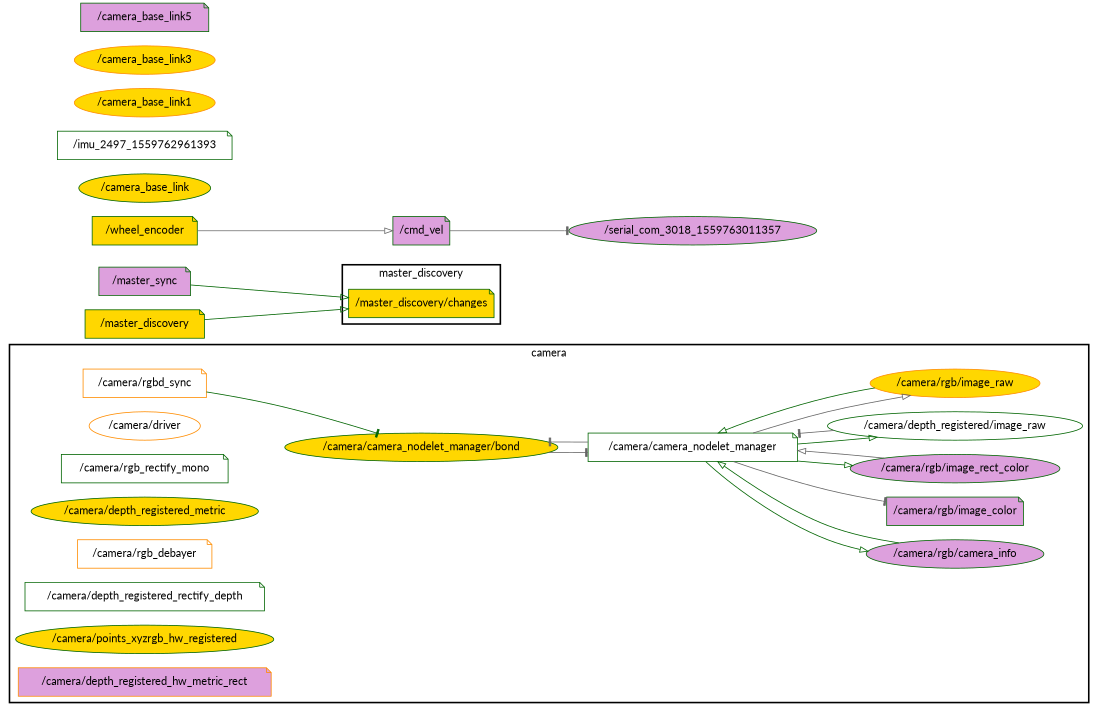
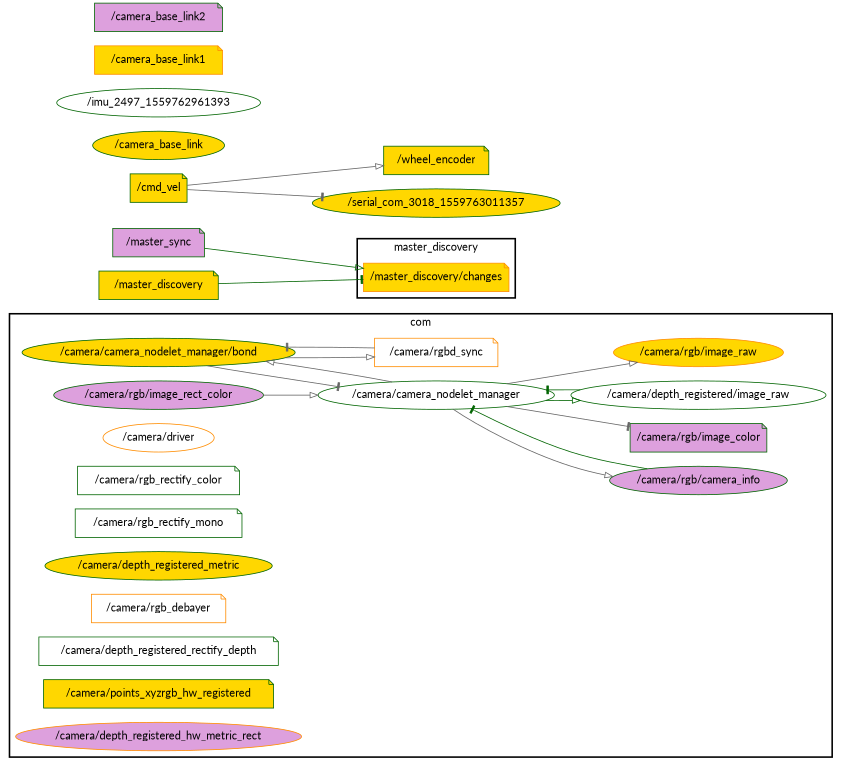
  digraph {
    compound=True
    fontname=Lato
    rank=same
    rankdir=LR
    ranksep=0.2
    node [color=darkgreen fillcolor=gold fontname=Lato shape=note style=filled]
    edge [arrowhead=onormal color=gray40 fontname=Lato penwidth=1]
    n1 [height=0.5 label="/camera/camera_nodelet_manager/bond" shape=ellipse width=3.2639]
    n2 [color=darkorange fillcolor=white height=0.5 label="/camera/rgbd_sync" width=2.1665]
-   n3 [fillcolor=white height=0.5 label="/camera/camera_nodelet_manager" width=3.683]
+   n3 [fillcolor=white height=0.5 label="/camera/camera_nodelet_manager" shape=ellipse width=3.683]
    n4 [fillcolor=plum height=0.5 label="/camera/rgb/camera_info" shape=ellipse width=2.1389]
    n5 [fillcolor=plum height=0.5 label="/camera/rgb/image_color" width=2.1389]
    n6 [fillcolor=plum height=0.5 label="/camera/rgb/image_rect_color" shape=ellipse width=2.5139]
    n7 [fillcolor=white height=0.5 label="/camera/depth_registered/image_raw" shape=ellipse width=3.0278]
    n8 [color=darkorange height=0.5 label="/camera/rgb/image_raw" shape=ellipse width=2.0278]
    n9 [color=darkorange fillcolor=white height=0.5 label="/camera/driver" shape=ellipse width=1.7332]
+   n10 [fillcolor=white height=0.5 label="/camera/rgb_rectify_color" width=2.8525]
    n11 [fillcolor=white height=0.5 label="/camera/rgb_rectify_mono" width=2.9247]
    n12 [height=0.5 label="/camera/depth_registered_metric" shape=ellipse width=3.5386]
    n13 [color=darkorange fillcolor=white height=0.5 label="/camera/rgb_debayer" width=2.3651]
    n14 [fillcolor=white height=0.5 label="/camera/depth_registered_rectify_depth" width=4.2066]
-   n15 [height=0.5 label="/camera/points_xyzrgb_hw_registered" shape=ellipse width=4.0441]
-   n16 [color=darkorange fillcolor=plum height=0.5 label="/camera/depth_registered_hw_metric_rect" width=4.4413]
-   n17 [height=0.5 label="/master_discovery/changes" width=2.2778]
+   n15 [height=0.5 label="/camera/points_xyzrgb_hw_registered" width=4.0441]
+   n16 [color=darkorange fillcolor=plum height=0.5 label="/camera/depth_registered_hw_metric_rect" shape=ellipse width=4.4413]
+   n17 [color=darkorange height=0.5 label="/master_discovery/changes" width=2.2778]
    n18 [fillcolor=plum height=0.5 label="/master_sync" width=1.6068]
-   n19 [fillcolor=plum height=0.5 label="/cmd_vel" width=0.94444]
+   n19 [height=0.5 label="/cmd_vel" width=0.94444]
    n20 [height=0.5 label="/wheel_encoder" width=1.8415]
-   n21 [fillcolor=plum height=0.5 label="/serial_com_3018_1559763011357" shape=ellipse width=3.7733]
+   n21 [height=0.5 label="/serial_com_3018_1559763011357" shape=ellipse width=3.7733]
    n22 [height=0.5 label="/camera_base_link" shape=ellipse width=2.1484]
-   n23 [fillcolor=white height=0.5 label="/imu_2497_1559762961393" width=3.0692]
-   n24 [color=darkorange height=0.5 label="/camera_base_link1" shape=ellipse width=2.2567]
-   n25 [color=darkorange height=0.5 label="/camera_base_link3" shape=ellipse width=2.2567]
-   n26 [fillcolor=plum height=0.5 label="/camera_base_link5" width=2.2567]
+   n23 [fillcolor=white height=0.5 label="/imu_2497_1559762961393" shape=ellipse width=3.0692]
+   n24 [color=darkorange height=0.5 label="/camera_base_link1" width=2.2567]
+   n26 [fillcolor=plum height=0.5 label="/camera_base_link2" width=2.2567]
    n27 [height=0.5 label="/master_discovery" width=2.0943]
    subgraph cluster_1 {
-     label=camera
+     label=com
      style=bold
      n1
      n2
      n3
      n4
      n5
      n6
      n7
      n8
      n9
+     n10
      n11
      n12
      n13
      n14
      n15
      n16
    }
    subgraph cluster_2 {
      label=master_discovery
      style=bold
      n17
    }
+   n1 -> n2
    n1 -> n3 [arrowhead=tee]
-   n2 -> n1 [arrowhead=tee color=darkgreen]
-   n3 -> n1 [arrowhead=tee]
-   n3 -> n4 [color=darkgreen]
+   n2 -> n1 [arrowhead=tee]
+   n3 -> n1
+   n3 -> n4
    n3 -> n5 [arrowhead=tee]
-   n3 -> n6 [color=darkgreen]
    n3 -> n7 [color=darkgreen]
    n3 -> n8
-   n4 -> n3 [color=darkgreen]
+   n4 -> n3 [arrowhead=tee color=darkgreen]
    n6 -> n3
-   n7 -> n3 [arrowhead=tee]
-   n8 -> n3 [color=darkgreen]
+   n7 -> n3 [arrowhead=tee color=darkgreen]
    n18 -> n17 [color=darkgreen]
-   n20 -> n19
+   n19 -> n20
    n19 -> n21 [arrowhead=tee]
-   n27 -> n17 [color=darkgreen]
+   n27 -> n17 [arrowhead=tee color=darkgreen]
  }
